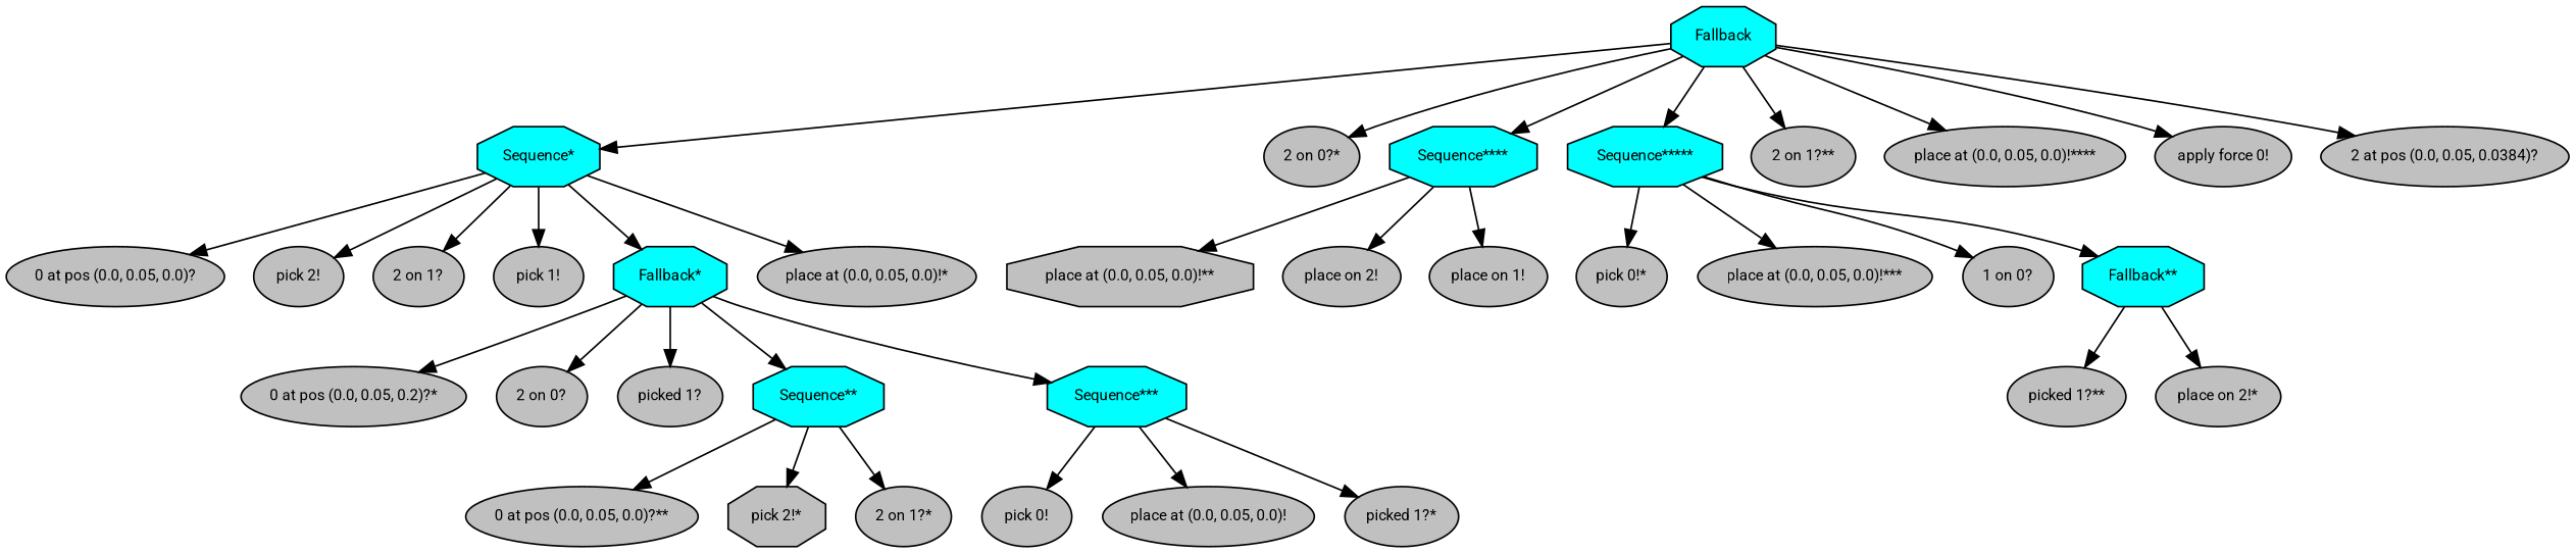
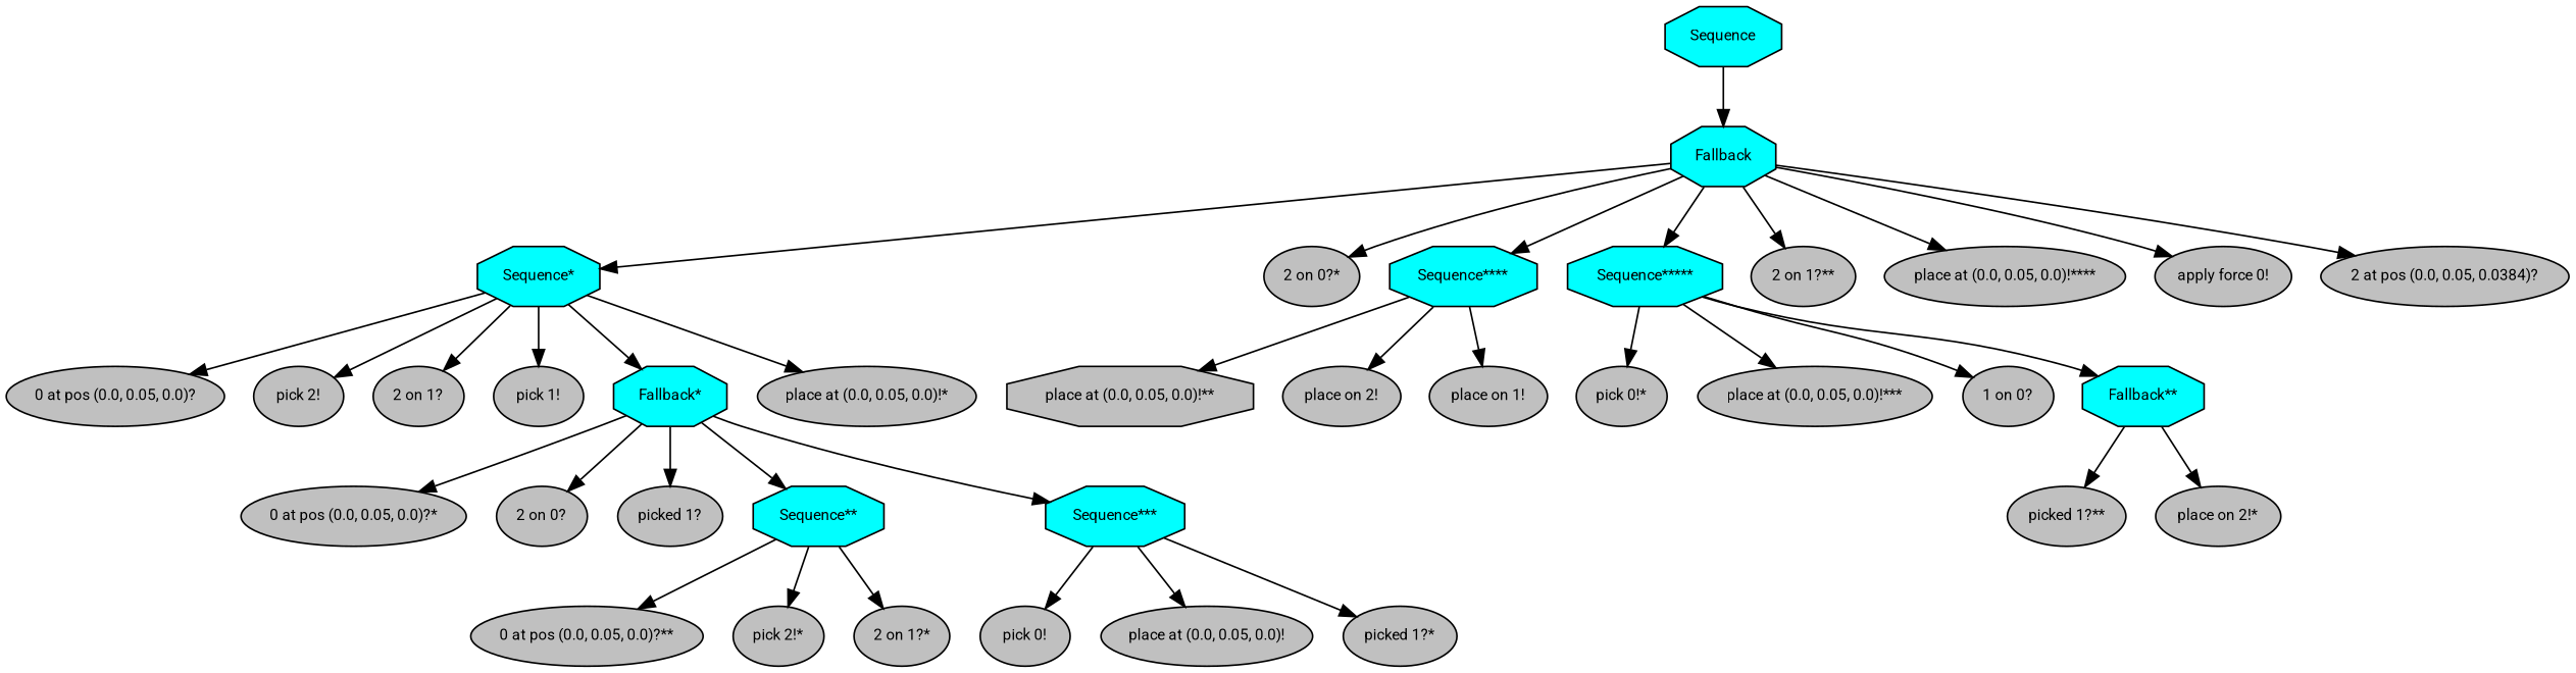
  digraph {
    fontname=Roboto
    ordering=out
    node [fillcolor=gray fontcolor=black fontname=Roboto fontsize=9 shape=ellipse style=filled]
    edge [fontname=Roboto]
+   n1 [fillcolor=cyan label=Sequence shape=octagon]
    n2 [fillcolor=cyan label=Fallback shape=octagon]
    n3 [fillcolor=cyan label="Sequence*" shape=octagon]
    n4 [label="2 on 0?*"]
    n5 [fillcolor=cyan label="Sequence****" shape=octagon]
    n6 [fillcolor=cyan label="Sequence*****" shape=octagon]
    n7 [label="2 on 1?**"]
    n8 [label="place at (0.0, 0.05, 0.0)!****"]
    n9 [label="apply force 0!"]
    n10 [label="2 at pos (0.0, 0.05, 0.0384)?"]
    n11 [label="0 at pos (0.0, 0.05, 0.0)?"]
    n12 [label="pick 2!"]
    n13 [label="2 on 1?"]
    n14 [label="pick 1!"]
    n15 [fillcolor=cyan label="Fallback*" shape=octagon]
    n16 [label="place at (0.0, 0.05, 0.0)!*"]
    n17 [label="place at (0.0, 0.05, 0.0)!**" shape=octagon]
    n18 [label="place on 2!"]
    n19 [label="place on 1!"]
    n20 [label="pick 0!*"]
    n21 [label="place at (0.0, 0.05, 0.0)!***"]
    n22 [label="1 on 0?"]
    n23 [fillcolor=cyan label="Fallback**" shape=octagon]
-   n24 [label="0 at pos (0.0, 0.05, 0.2)?*"]
+   n24 [label="0 at pos (0.0, 0.05, 0.0)?*"]
    n25 [label="2 on 0?"]
    n26 [label="picked 1?"]
    n27 [fillcolor=cyan label="Sequence**" shape=octagon]
    n28 [fillcolor=cyan label="Sequence***" shape=octagon]
    n29 [label="0 at pos (0.0, 0.05, 0.0)?**"]
-   n30 [label="pick 2!*" shape=octagon]
+   n30 [label="pick 2!*"]
    n31 [label="2 on 1?*"]
    n32 [label="pick 0!"]
    n33 [label="place at (0.0, 0.05, 0.0)!"]
    n34 [label="picked 1?*"]
    n35 [label="picked 1?**"]
    n36 [label="place on 2!*"]
+   n1 -> n2
    n2 -> n3
    n2 -> n4
    n2 -> n5
    n2 -> n6
    n2 -> n7
    n2 -> n8
    n2 -> n9
    n2 -> n10
    n3 -> n11
    n3 -> n12
    n3 -> n13
    n3 -> n14
    n3 -> n15
    n3 -> n16
    n5 -> n17
    n5 -> n18
    n5 -> n19
    n6 -> n20
    n6 -> n21
    n6 -> n22
    n6 -> n23
    n15 -> n24
    n15 -> n25
    n15 -> n26
    n15 -> n27
    n15 -> n28
    n23 -> n35
    n23 -> n36
    n27 -> n29
    n27 -> n30
    n27 -> n31
    n28 -> n32
    n28 -> n33
    n28 -> n34
  }
